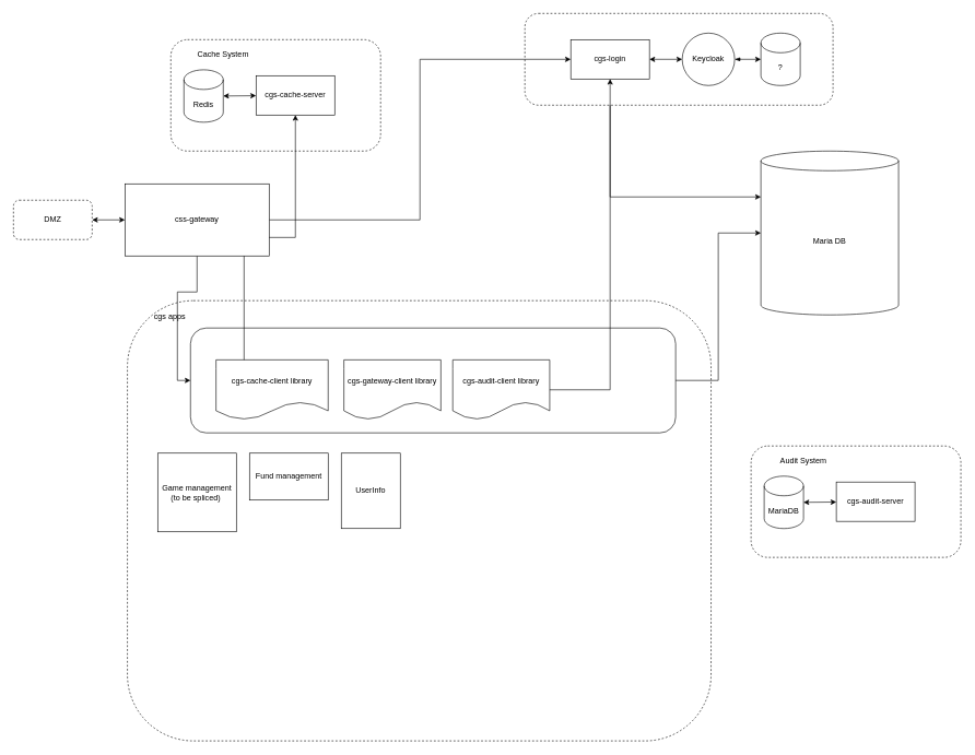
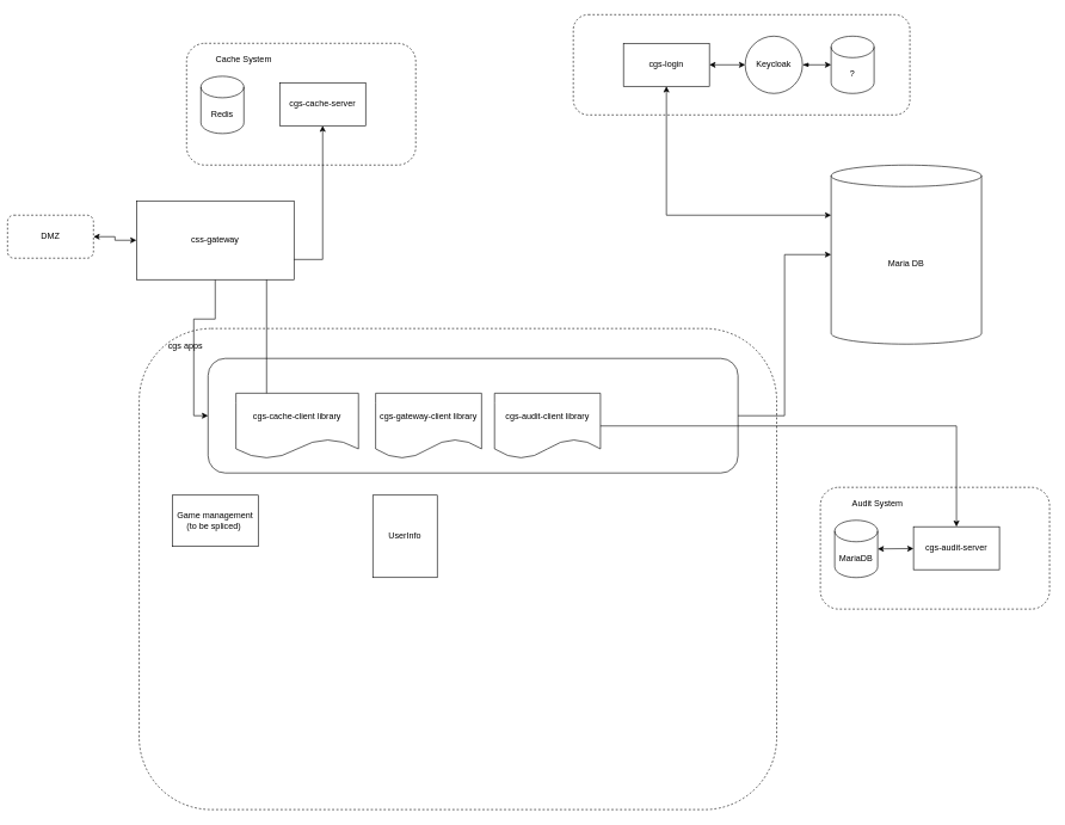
  <mxCell id="0" />
  <mxCell id="1" parent="0" />
  <mxCell id="2" value="" style="group" vertex="1" connectable="0" parent="1"><mxGeometry x="260" y="60" width="320" height="170" as="geometry" /></mxCell>
  <mxCell id="3" value="" style="group" vertex="1" connectable="0" parent="2"><mxGeometry width="320" height="170" as="geometry" /></mxCell>
  <mxCell id="4" value="" style="rounded=1;whiteSpace=wrap;html=1;dashed=1;" vertex="1" parent="3"><mxGeometry width="320" height="170" as="geometry" /></mxCell>
  <mxCell id="5" value="Cache System" style="text;html=1;strokeColor=none;fillColor=none;align=center;verticalAlign=middle;whiteSpace=wrap;rounded=0;" vertex="1" parent="3"><mxGeometry width="160" height="46.364" as="geometry" /></mxCell>
  <mxCell id="6" value="Redis" style="shape=cylinder3;whiteSpace=wrap;html=1;boundedLbl=1;backgroundOutline=1;size=15;" vertex="1" parent="3"><mxGeometry x="20" y="46" width="60" height="80" as="geometry" /></mxCell>
  <mxCell id="7" value="cgs-cache-server" style="rounded=0;whiteSpace=wrap;html=1;" vertex="1" parent="3"><mxGeometry x="130" y="55" width="120" height="60" as="geometry" /></mxCell>
- <mxCell id="8" style="rounded=0;orthogonalLoop=1;jettySize=auto;html=1;entryX=1;entryY=0.5;entryDx=0;entryDy=0;entryPerimeter=0;startArrow=classic;startFill=1;" edge="1" parent="3" source="7" target="6"><mxGeometry relative="1" as="geometry" /></mxCell>
  <mxCell id="9" value="" style="group" vertex="1" connectable="0" parent="1"><mxGeometry x="1145" y="680" width="320" height="170" as="geometry" /></mxCell>
  <mxCell id="10" value="" style="rounded=1;whiteSpace=wrap;html=1;dashed=1;" vertex="1" parent="9"><mxGeometry width="320" height="170" as="geometry" /></mxCell>
  <mxCell id="11" value="Audit System" style="text;html=1;strokeColor=none;fillColor=none;align=center;verticalAlign=middle;whiteSpace=wrap;rounded=0;" vertex="1" parent="9"><mxGeometry width="160" height="46.364" as="geometry" /></mxCell>
  <mxCell id="12" value="MariaDB" style="shape=cylinder3;whiteSpace=wrap;html=1;boundedLbl=1;backgroundOutline=1;size=15;" vertex="1" parent="9"><mxGeometry x="20" y="46" width="60" height="80" as="geometry" /></mxCell>
  <mxCell id="13" value="cgs-audit-server" style="rounded=0;whiteSpace=wrap;html=1;" vertex="1" parent="9"><mxGeometry x="130" y="55" width="120" height="60" as="geometry" /></mxCell>
  <mxCell id="14" style="rounded=0;orthogonalLoop=1;jettySize=auto;html=1;entryX=1;entryY=0.5;entryDx=0;entryDy=0;entryPerimeter=0;startArrow=classic;startFill=1;" edge="1" parent="9" source="13" target="12"><mxGeometry relative="1" as="geometry" /></mxCell>
  <mxCell id="15" value="" style="group" vertex="1" connectable="0" parent="1"><mxGeometry x="210" y="500" width="874" height="630" as="geometry" /></mxCell>
  <mxCell id="16" value="" style="rounded=1;whiteSpace=wrap;html=1;dashed=1;" vertex="1" parent="15"><mxGeometry x="-16.19" y="-41.77" width="890.19" height="671.77" as="geometry" /></mxCell>
  <mxCell id="17" value="" style="group" vertex="1" connectable="0" parent="15"><mxGeometry x="80" width="740" height="160" as="geometry" /></mxCell>
  <mxCell id="18" value="" style="rounded=1;whiteSpace=wrap;html=1;" vertex="1" parent="17"><mxGeometry width="740" height="160.0" as="geometry" /></mxCell>
  <mxCell id="19" value="cgs-cache-client library" style="shape=document;whiteSpace=wrap;html=1;boundedLbl=1;" vertex="1" parent="17"><mxGeometry x="38.95" y="48.57" width="171.05" height="91.43" as="geometry" /></mxCell>
  <mxCell id="20" value="cgs-audit-client library" style="shape=document;whiteSpace=wrap;html=1;boundedLbl=1;" vertex="1" parent="17"><mxGeometry x="400" y="48.57" width="147.89" height="91.43" as="geometry" /></mxCell>
  <mxCell id="21" value="cgs-gateway-client library" style="shape=document;whiteSpace=wrap;html=1;boundedLbl=1;" vertex="1" parent="17"><mxGeometry x="234" y="48.57" width="147.89" height="91.43" as="geometry" /></mxCell>
  <mxCell id="22" value="cgs apps" style="text;html=1;strokeColor=none;fillColor=none;align=center;verticalAlign=middle;whiteSpace=wrap;rounded=0;" vertex="1" parent="15"><mxGeometry y="-35.806" width="97.111" height="35.806" as="geometry" /></mxCell>
- <mxCell id="23" value="Game management (to be spliced)&amp;nbsp;" style="rounded=0;whiteSpace=wrap;html=1;" vertex="1" parent="15"><mxGeometry x="30" y="190.968" width="120" height="120" as="geometry" /></mxCell>
- <mxCell id="24" value="Fund management" style="rounded=0;whiteSpace=wrap;html=1;" vertex="1" parent="15"><mxGeometry x="170" y="190.968" width="120" height="71.613" as="geometry" /></mxCell>
+ <mxCell id="23" value="Game management (to be spliced)&amp;nbsp;" style="rounded=0;whiteSpace=wrap;html=1;" vertex="1" parent="15"><mxGeometry x="30" y="190.968" width="120" height="71.613" as="geometry" /></mxCell>
  <mxCell id="25" value="UserInfo" style="rounded=0;whiteSpace=wrap;html=1;" vertex="1" parent="15"><mxGeometry x="310" y="190.968" width="90" height="115" as="geometry" /></mxCell>
  <mxCell id="26" style="edgeStyle=orthogonalEdgeStyle;rounded=0;orthogonalLoop=1;jettySize=auto;html=1;exitX=0.25;exitY=0;exitDx=0;exitDy=0;entryX=0.5;entryY=1;entryDx=0;entryDy=0;" edge="1" parent="1" source="19" target="7"><mxGeometry relative="1" as="geometry" /></mxCell>
- <mxCell id="27" style="edgeStyle=orthogonalEdgeStyle;rounded=0;orthogonalLoop=1;jettySize=auto;html=1;" edge="1" parent="1" source="20" target="32"><mxGeometry relative="1" as="geometry" /></mxCell>
+ <mxCell id="27" style="edgeStyle=orthogonalEdgeStyle;rounded=0;orthogonalLoop=1;jettySize=auto;html=1;" edge="1" parent="1" source="20" target="13"><mxGeometry relative="1" as="geometry" /></mxCell>
  <mxCell id="28" value="" style="group" vertex="1" connectable="0" parent="1"><mxGeometry x="800" y="20" width="470" height="140" as="geometry" /></mxCell>
  <mxCell id="29" value="" style="rounded=1;whiteSpace=wrap;html=1;dashed=1;" vertex="1" parent="28"><mxGeometry width="470" height="140" as="geometry" /></mxCell>
  <mxCell id="30" value="?" style="shape=cylinder3;whiteSpace=wrap;html=1;boundedLbl=1;backgroundOutline=1;size=15;" vertex="1" parent="28"><mxGeometry x="360" y="30" width="60" height="80" as="geometry" /></mxCell>
  <mxCell id="31" value="Keycloak" style="ellipse;whiteSpace=wrap;html=1;aspect=fixed;" vertex="1" parent="28"><mxGeometry x="240" y="30" width="80" height="80" as="geometry" /></mxCell>
  <mxCell id="32" value="cgs-login" style="rounded=0;whiteSpace=wrap;html=1;" vertex="1" parent="28"><mxGeometry x="70" y="40" width="120" height="60" as="geometry" /></mxCell>
  <mxCell id="33" style="edgeStyle=orthogonalEdgeStyle;rounded=0;orthogonalLoop=1;jettySize=auto;html=1;entryX=0;entryY=0.5;entryDx=0;entryDy=0;entryPerimeter=0;startArrow=blockThin;startFill=1;" edge="1" parent="28" source="31" target="30"><mxGeometry relative="1" as="geometry" /></mxCell>
  <mxCell id="34" style="edgeStyle=orthogonalEdgeStyle;rounded=0;orthogonalLoop=1;jettySize=auto;html=1;exitX=1;exitY=0.5;exitDx=0;exitDy=0;entryX=0;entryY=0.5;entryDx=0;entryDy=0;startArrow=classic;startFill=1;" edge="1" parent="28" source="32" target="31"><mxGeometry relative="1" as="geometry" /></mxCell>
- <mxCell id="35" style="edgeStyle=orthogonalEdgeStyle;rounded=0;orthogonalLoop=1;jettySize=auto;html=1;entryX=0;entryY=0.5;entryDx=0;entryDy=0;" edge="1" parent="1" source="37" target="32"><mxGeometry relative="1" as="geometry" /></mxCell>
  <mxCell id="36" style="edgeStyle=orthogonalEdgeStyle;rounded=0;orthogonalLoop=1;jettySize=auto;html=1;entryX=0;entryY=0.5;entryDx=0;entryDy=0;" edge="1" parent="1" source="37" target="18"><mxGeometry relative="1" as="geometry" /></mxCell>
  <mxCell id="37" value="css-gateway" style="rounded=0;whiteSpace=wrap;html=1;" vertex="1" parent="1"><mxGeometry x="190" y="280" width="220" height="110" as="geometry" /></mxCell>
  <mxCell id="38" style="edgeStyle=orthogonalEdgeStyle;rounded=0;orthogonalLoop=1;jettySize=auto;html=1;entryX=0;entryY=0.5;entryDx=0;entryDy=0;startArrow=classic;startFill=1;" edge="1" parent="1" source="39" target="37"><mxGeometry relative="1" as="geometry" /></mxCell>
- <mxCell id="39" value="DMZ" style="rounded=1;whiteSpace=wrap;html=1;dashed=1;" vertex="1" parent="1"><mxGeometry x="20" y="305" width="120" height="60" as="geometry" /></mxCell>
+ <mxCell id="39" value="DMZ" style="rounded=1;whiteSpace=wrap;html=1;dashed=1;" vertex="1" parent="1"><mxGeometry x="10" y="300" width="120" height="60" as="geometry" /></mxCell>
  <mxCell id="40" style="edgeStyle=orthogonalEdgeStyle;rounded=0;orthogonalLoop=1;jettySize=auto;html=1;entryX=1;entryY=0.5;entryDx=0;entryDy=0;startArrow=classic;startFill=1;endArrow=none;endFill=0;" edge="1" parent="1" source="41" target="18"><mxGeometry relative="1" as="geometry" /></mxCell>
  <mxCell id="41" value="Maria DB" style="shape=cylinder3;whiteSpace=wrap;html=1;boundedLbl=1;backgroundOutline=1;size=15;" vertex="1" parent="1"><mxGeometry x="1160" y="230" width="210" height="250" as="geometry" /></mxCell>
  <mxCell id="42" style="edgeStyle=orthogonalEdgeStyle;rounded=0;orthogonalLoop=1;jettySize=auto;html=1;exitX=0.5;exitY=1;exitDx=0;exitDy=0;entryX=0;entryY=0;entryDx=0;entryDy=70;entryPerimeter=0;startArrow=classic;startFill=1;" edge="1" parent="1" source="32" target="41"><mxGeometry relative="1" as="geometry" /></mxCell>
